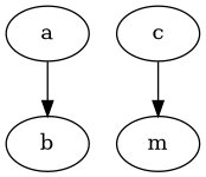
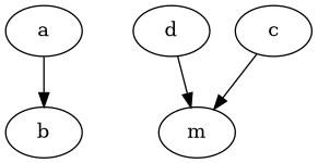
  digraph {
    n1 [label=a]
    n2 [label=b]
+   n3 [label=d]
    n4 [label=m]
    n5 [label=c]
    n1 -> n2
+   n3 -> n4
    n5 -> n4
  }
